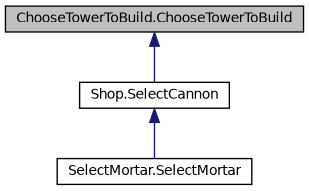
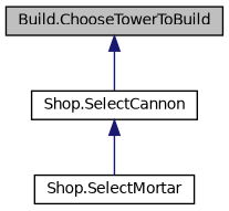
  digraph {
    rankdir=TB
    node [color=black fillcolor=white fontname=Helvetica fontsize=10 shape=record style=filled]
    edge [color=midnightblue dir=back fontname=Helvetica fontsize=10 labelfontname=Helvetica labelfontsize=10 style=solid]
-   n1 [fillcolor=grey75 fontcolor=black height=0.2 label="ChooseTowerToBuild.ChooseTowerToBuild" width=0.4]
+   n1 [fillcolor=grey75 fontcolor=black height=0.2 label="Build.ChooseTowerToBuild" width=0.4]
    n2 [height=0.2 label="Shop.SelectCannon" width=0.4]
-   n3 [height=0.2 label="SelectMortar.SelectMortar" width=0.4]
+   n3 [height=0.2 label="Shop.SelectMortar" width=0.4]
    n1 -> n2
    n2 -> n3
  }
